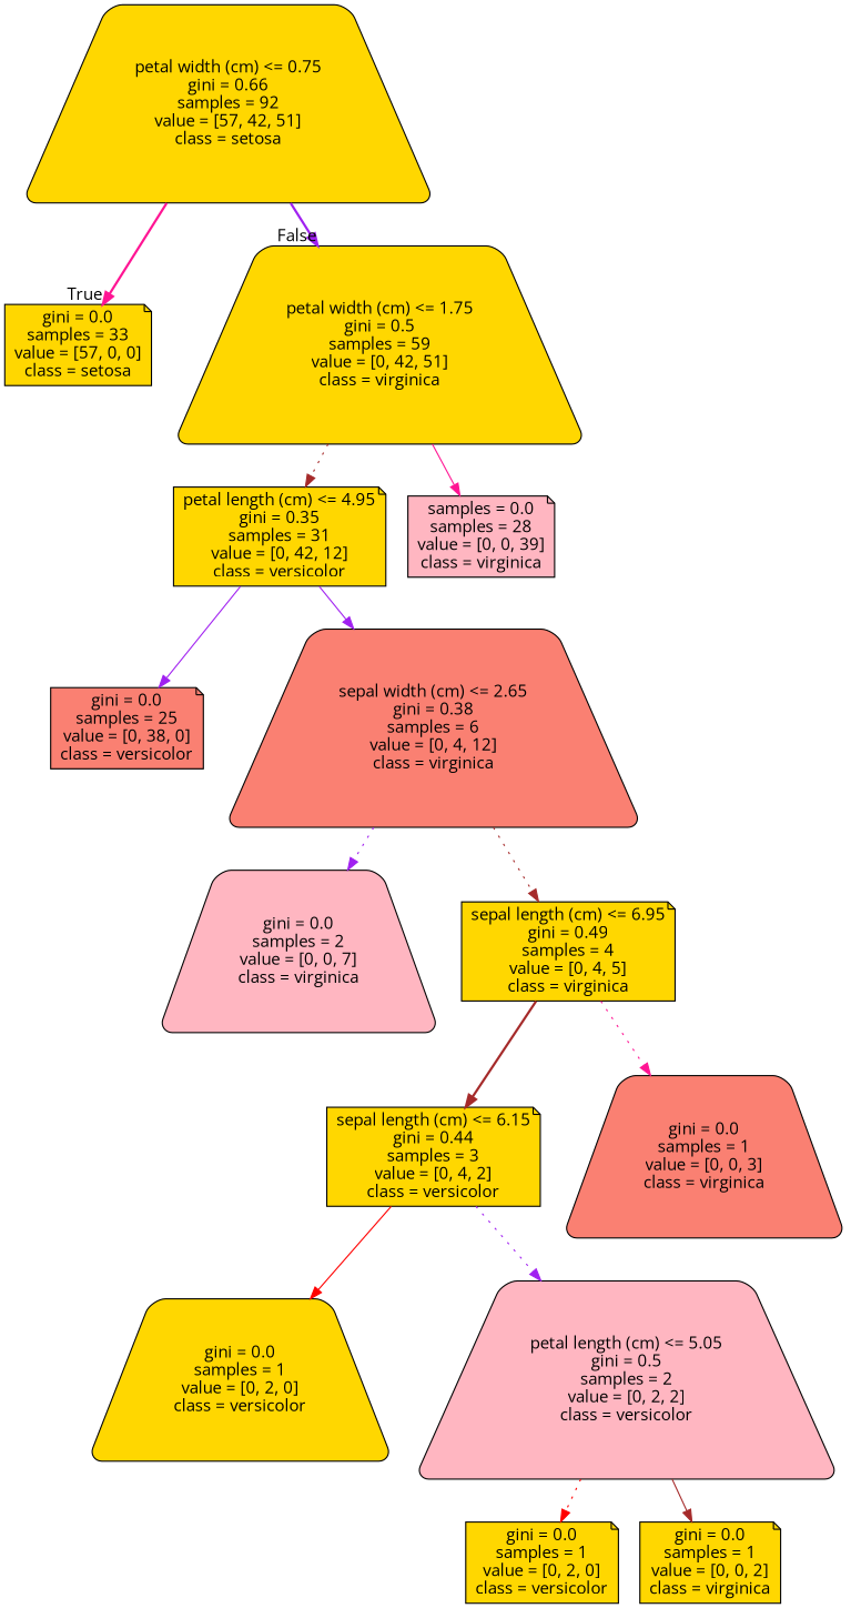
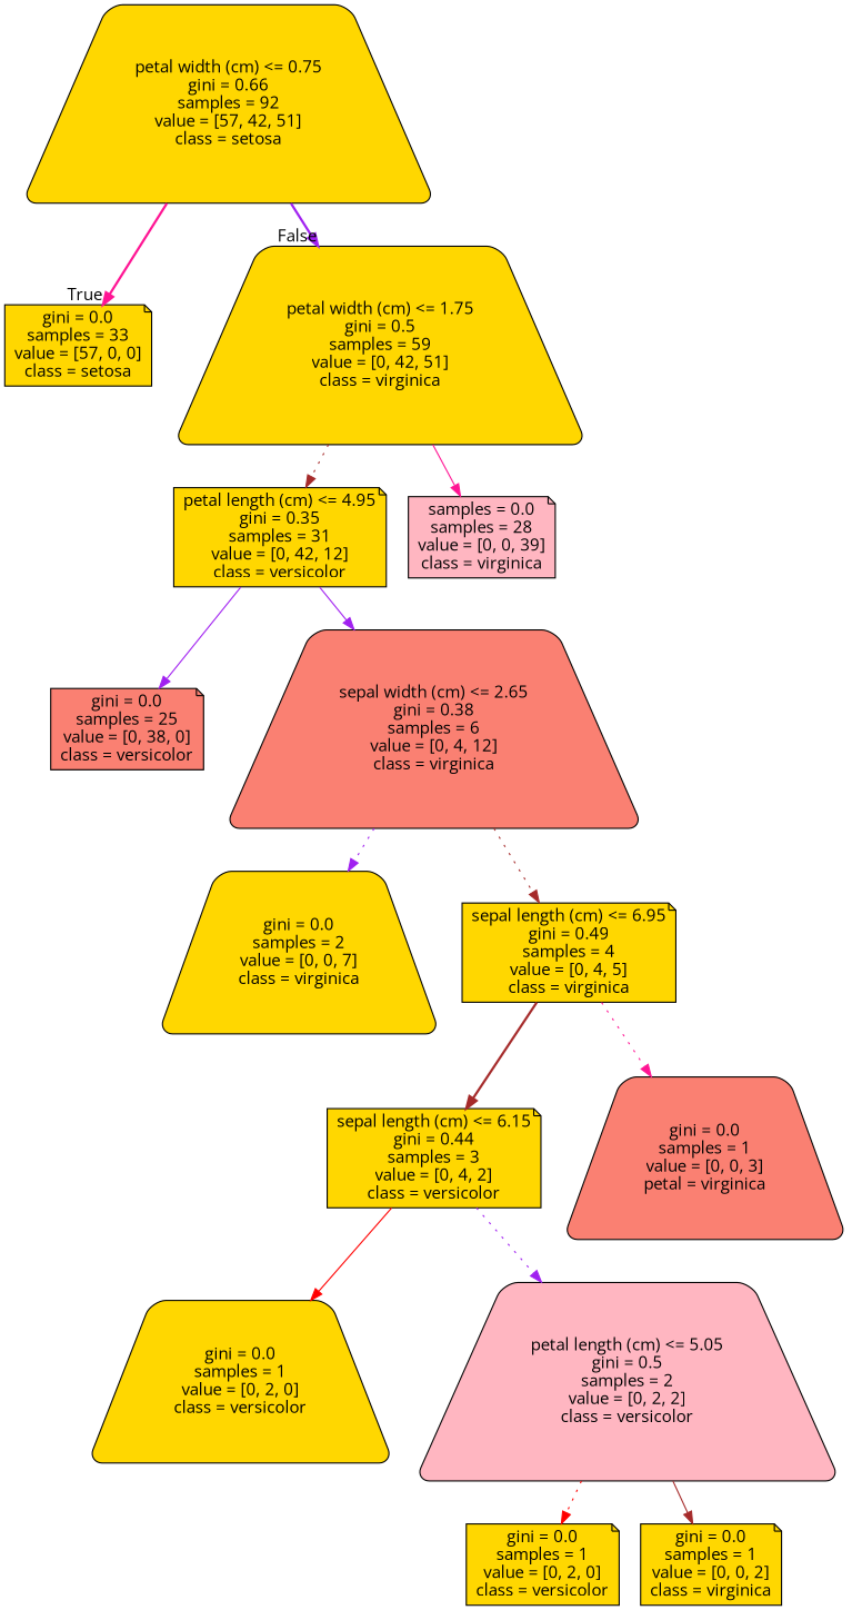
  digraph {
    fontname="Open Sans"
    node [color=black fillcolor=gold fontname="Open Sans" shape=note style="filled, rounded"]
    edge [color=purple fontname="Open Sans" style=dotted]
    n1 [label="petal width (cm) <= 0.75\ngini = 0.66\nsamples = 92\nvalue = [57, 42, 51]\nclass = setosa" shape=trapezium]
    n2 [label="gini = 0.0\nsamples = 33\nvalue = [57, 0, 0]\nclass = setosa"]
    n3 [label="petal width (cm) <= 1.75\ngini = 0.5\nsamples = 59\nvalue = [0, 42, 51]\nclass = virginica" shape=trapezium]
    n4 [label="petal length (cm) <= 4.95\ngini = 0.35\nsamples = 31\nvalue = [0, 42, 12]\nclass = versicolor"]
    n5 [fillcolor=lightpink label="samples = 0.0\nsamples = 28\nvalue = [0, 0, 39]\nclass = virginica"]
    n6 [fillcolor=salmon label="gini = 0.0\nsamples = 25\nvalue = [0, 38, 0]\nclass = versicolor"]
    n7 [fillcolor=salmon label="sepal width (cm) <= 2.65\ngini = 0.38\nsamples = 6\nvalue = [0, 4, 12]\nclass = virginica" shape=trapezium]
-   n8 [fillcolor=lightpink label="gini = 0.0\nsamples = 2\nvalue = [0, 0, 7]\nclass = virginica" shape=trapezium]
+   n8 [label="gini = 0.0\nsamples = 2\nvalue = [0, 0, 7]\nclass = virginica" shape=trapezium]
    n9 [label="sepal length (cm) <= 6.95\ngini = 0.49\nsamples = 4\nvalue = [0, 4, 5]\nclass = virginica"]
    n10 [label="sepal length (cm) <= 6.15\ngini = 0.44\nsamples = 3\nvalue = [0, 4, 2]\nclass = versicolor"]
-   n11 [fillcolor=salmon label="gini = 0.0\nsamples = 1\nvalue = [0, 0, 3]\nclass = virginica" shape=trapezium]
+   n11 [fillcolor=salmon label="gini = 0.0\nsamples = 1\nvalue = [0, 0, 3]\npetal = virginica" shape=trapezium]
    n12 [label="gini = 0.0\nsamples = 1\nvalue = [0, 2, 0]\nclass = versicolor" shape=trapezium]
    n13 [fillcolor=lightpink label="petal length (cm) <= 5.05\ngini = 0.5\nsamples = 2\nvalue = [0, 2, 2]\nclass = versicolor" shape=trapezium]
    n14 [label="gini = 0.0\nsamples = 1\nvalue = [0, 2, 0]\nclass = versicolor"]
    n15 [label="gini = 0.0\nsamples = 1\nvalue = [0, 0, 2]\nclass = virginica"]
    n1 -> n2 [color=deeppink headlabel=True labelangle=45 labeldistance=2.5 style=bold]
    n1 -> n3 [headlabel=False labelangle=-45 labeldistance=2.5 style=bold]
    n3 -> n4 [color=brown]
    n3 -> n5 [color=deeppink style=solid]
    n4 -> n6 [style=solid]
    n4 -> n7 [style=solid]
    n7 -> n8
    n7 -> n9 [color=brown]
    n9 -> n10 [color=brown style=bold]
    n9 -> n11 [color=deeppink]
    n10 -> n12 [color=red style=solid]
    n10 -> n13
    n13 -> n14 [color=red]
    n13 -> n15 [color=brown style=solid]
  }
